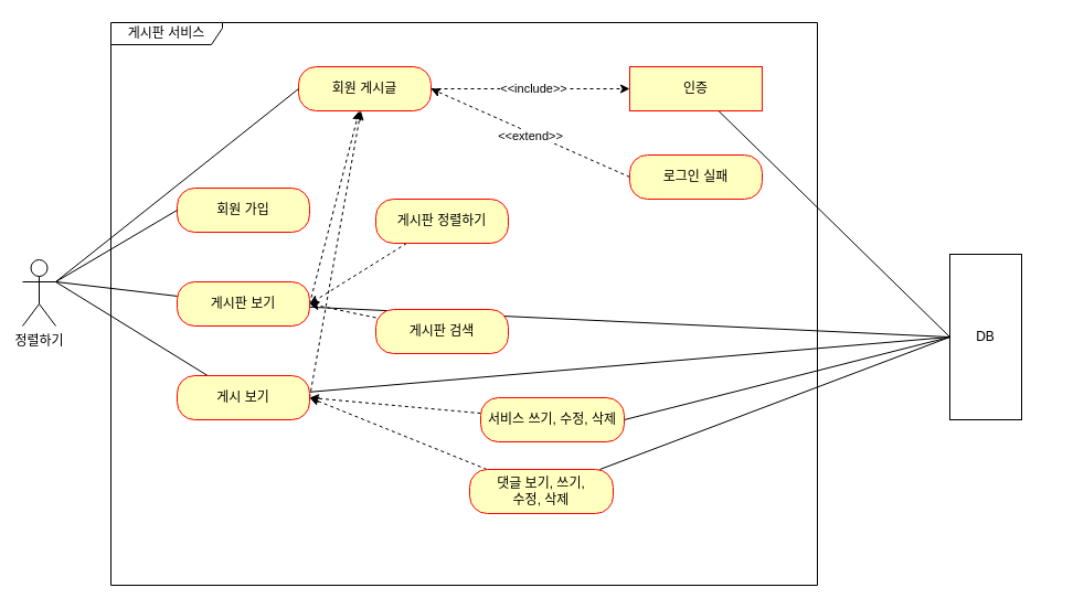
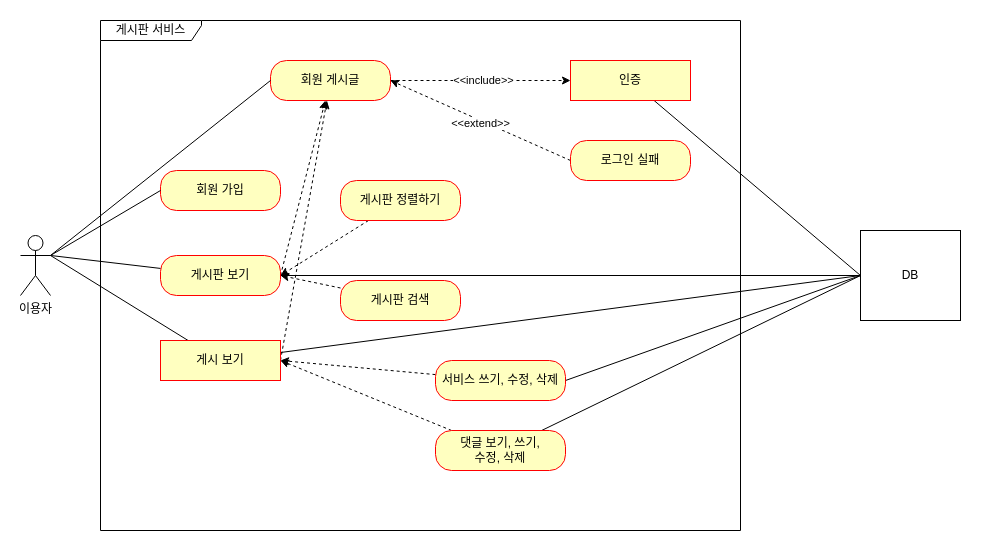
  <mxCell id="0" />
  <mxCell id="1" parent="0" />
- <mxCell id="2" value="정렬하기" style="shape=umlActor;verticalLabelPosition=bottom;verticalAlign=top;html=1;" vertex="1" parent="1"><mxGeometry x="20" y="235" width="30" height="60" as="geometry" /></mxCell>
+ <mxCell id="2" value="이용자" style="shape=umlActor;verticalLabelPosition=bottom;verticalAlign=top;html=1;" vertex="1" parent="1"><mxGeometry x="20" y="235" width="30" height="60" as="geometry" /></mxCell>
  <mxCell id="3" value="게시판 서비스" style="shape=umlFrame;whiteSpace=wrap;html=1;pointerEvents=0;width=101;height=20;" vertex="1" parent="1"><mxGeometry x="100" y="20" width="640" height="510" as="geometry" /></mxCell>
  <mxCell id="4" value="회원 가입" style="rounded=1;whiteSpace=wrap;html=1;arcSize=40;fontColor=#000000;fillColor=#ffffc0;strokeColor=#ff0000;" vertex="1" parent="1"><mxGeometry x="160" y="170" width="120" height="40" as="geometry" /></mxCell>
  <mxCell id="5" style="rounded=0;orthogonalLoop=1;jettySize=auto;html=1;exitX=1;exitY=0.5;exitDx=0;exitDy=0;dashed=1;endArrow=classic;endFill=1;" edge="1" parent="1" source="7" target="14"><mxGeometry relative="1" as="geometry" /></mxCell>
  <mxCell id="6" style="rounded=0;orthogonalLoop=1;jettySize=auto;html=1;entryX=0;entryY=0.5;entryDx=0;entryDy=0;endArrow=none;endFill=0;" edge="1" parent="1" source="7" target="33"><mxGeometry relative="1" as="geometry" /></mxCell>
  <mxCell id="7" value="게시판 보기" style="rounded=1;whiteSpace=wrap;html=1;arcSize=40;fontColor=#000000;fillColor=#ffffc0;strokeColor=#ff0000;" vertex="1" parent="1"><mxGeometry x="160" y="255" width="120" height="40" as="geometry" /></mxCell>
  <mxCell id="8" style="rounded=0;orthogonalLoop=1;jettySize=auto;html=1;endArrow=none;endFill=0;entryX=1;entryY=0.333;entryDx=0;entryDy=0;entryPerimeter=0;" edge="1" parent="1" source="11" target="2"><mxGeometry relative="1" as="geometry"><mxPoint x="50" y="250" as="targetPoint" /></mxGeometry></mxCell>
  <mxCell id="9" style="rounded=0;orthogonalLoop=1;jettySize=auto;html=1;exitX=1;exitY=0.5;exitDx=0;exitDy=0;endArrow=classic;endFill=1;dashed=1;" edge="1" parent="1" source="11" target="14"><mxGeometry relative="1" as="geometry" /></mxCell>
  <mxCell id="10" style="rounded=0;orthogonalLoop=1;jettySize=auto;html=1;entryX=0;entryY=0.5;entryDx=0;entryDy=0;endArrow=none;endFill=0;" edge="1" parent="1" source="11" target="33"><mxGeometry relative="1" as="geometry" /></mxCell>
- <mxCell id="11" value="게시 보기" style="rounded=1;whiteSpace=wrap;html=1;arcSize=40;fontColor=#000000;fillColor=#ffffc0;strokeColor=#ff0000;" vertex="1" parent="1"><mxGeometry x="160" y="340" width="120" height="40" as="geometry" /></mxCell>
+ <mxCell id="11" value="게시 보기" style="whiteSpace=wrap;html=1;arcSize=40;fontColor=#000000;fillColor=#ffffc0;strokeColor=#ff0000;rounded=0;" vertex="1" parent="1"><mxGeometry x="160" y="340" width="120" height="40" as="geometry" /></mxCell>
  <mxCell id="12" style="rounded=0;orthogonalLoop=1;jettySize=auto;html=1;exitX=1;exitY=0.5;exitDx=0;exitDy=0;endArrow=classic;endFill=1;dashed=1;" edge="1" parent="1" source="14" target="16"><mxGeometry relative="1" as="geometry" /></mxCell>
  <mxCell id="13" value="&amp;lt;&amp;lt;include&amp;gt;&amp;gt;" style="edgeLabel;html=1;align=center;verticalAlign=middle;resizable=0;points=[];" vertex="1" connectable="0" parent="12"><mxGeometry x="0.023" y="1" relative="1" as="geometry"><mxPoint as="offset" /></mxGeometry></mxCell>
  <mxCell id="14" value="회원 게시글" style="rounded=1;whiteSpace=wrap;html=1;arcSize=40;fontColor=#000000;fillColor=#ffffc0;strokeColor=#ff0000;" vertex="1" parent="1"><mxGeometry x="270" y="60" width="120" height="40" as="geometry" /></mxCell>
  <mxCell id="15" style="rounded=0;orthogonalLoop=1;jettySize=auto;html=1;entryX=0;entryY=0.5;entryDx=0;entryDy=0;endArrow=none;endFill=0;" edge="1" parent="1" source="16" target="33"><mxGeometry relative="1" as="geometry" /></mxCell>
  <mxCell id="16" value="인증" style="whiteSpace=wrap;html=1;arcSize=40;fontColor=#000000;fillColor=#ffffc0;strokeColor=#ff0000;rounded=0;" vertex="1" parent="1"><mxGeometry x="570" y="60" width="120" height="40" as="geometry" /></mxCell>
  <mxCell id="17" style="rounded=0;orthogonalLoop=1;jettySize=auto;html=1;entryX=1;entryY=0.5;entryDx=0;entryDy=0;endArrow=classic;endFill=1;exitX=0;exitY=0.5;exitDx=0;exitDy=0;dashed=1;" edge="1" parent="1" source="19" target="14"><mxGeometry relative="1" as="geometry" /></mxCell>
  <mxCell id="18" value="&amp;lt;&amp;lt;extend&amp;gt;&amp;gt;" style="edgeLabel;html=1;align=center;verticalAlign=middle;resizable=0;points=[];" vertex="1" connectable="0" parent="17"><mxGeometry x="-0.0" y="2" relative="1" as="geometry"><mxPoint as="offset" /></mxGeometry></mxCell>
  <mxCell id="19" value="로그인 실패" style="rounded=1;whiteSpace=wrap;html=1;arcSize=40;fontColor=#000000;fillColor=#ffffc0;strokeColor=#ff0000;" vertex="1" parent="1"><mxGeometry x="570" y="140" width="120" height="40" as="geometry" /></mxCell>
  <mxCell id="20" style="rounded=0;orthogonalLoop=1;jettySize=auto;html=1;entryX=1;entryY=0.5;entryDx=0;entryDy=0;dashed=1;" edge="1" parent="1" source="21" target="7"><mxGeometry relative="1" as="geometry" /></mxCell>
  <mxCell id="21" value="게시판 정렬하기" style="rounded=1;whiteSpace=wrap;html=1;arcSize=40;fontColor=#000000;fillColor=#ffffc0;strokeColor=#ff0000;" vertex="1" parent="1"><mxGeometry x="340" y="180" width="120" height="40" as="geometry" /></mxCell>
  <mxCell id="22" style="rounded=0;orthogonalLoop=1;jettySize=auto;html=1;entryX=1;entryY=0.5;entryDx=0;entryDy=0;dashed=1;" edge="1" parent="1" source="23" target="7"><mxGeometry relative="1" as="geometry" /></mxCell>
  <mxCell id="23" value="게시판 검색" style="rounded=1;whiteSpace=wrap;html=1;arcSize=40;fontColor=#000000;fillColor=#ffffc0;strokeColor=#ff0000;" vertex="1" parent="1"><mxGeometry x="340" y="280" width="120" height="40" as="geometry" /></mxCell>
  <mxCell id="24" style="rounded=0;orthogonalLoop=1;jettySize=auto;html=1;entryX=1;entryY=0.5;entryDx=0;entryDy=0;dashed=1;" edge="1" parent="1" source="26" target="11"><mxGeometry relative="1" as="geometry" /></mxCell>
  <mxCell id="25" style="rounded=0;orthogonalLoop=1;jettySize=auto;html=1;entryX=0;entryY=0.5;entryDx=0;entryDy=0;endArrow=none;endFill=0;exitX=1;exitY=0.5;exitDx=0;exitDy=0;" edge="1" parent="1" source="26" target="33"><mxGeometry relative="1" as="geometry" /></mxCell>
  <mxCell id="26" value="서비스 쓰기, 수정, 삭제" style="rounded=1;whiteSpace=wrap;html=1;arcSize=40;fontColor=#000000;fillColor=#ffffc0;strokeColor=#ff0000;" vertex="1" parent="1"><mxGeometry x="435" y="360" width="130" height="40" as="geometry" /></mxCell>
  <mxCell id="27" style="rounded=0;orthogonalLoop=1;jettySize=auto;html=1;entryX=1;entryY=0.5;entryDx=0;entryDy=0;dashed=1;" edge="1" parent="1" source="29" target="11"><mxGeometry relative="1" as="geometry" /></mxCell>
  <mxCell id="28" style="rounded=0;orthogonalLoop=1;jettySize=auto;html=1;entryX=0;entryY=0.5;entryDx=0;entryDy=0;endArrow=none;endFill=0;" edge="1" parent="1" source="29" target="33"><mxGeometry relative="1" as="geometry" /></mxCell>
- <mxCell id="29" value="댓글 보기, 쓰기, &lt;br&gt;수정, 삭제" style="rounded=1;whiteSpace=wrap;html=1;arcSize=40;fontColor=#000000;fillColor=#ffffc0;strokeColor=#ff0000;" vertex="1" parent="1"><mxGeometry x="425" y="425" width="130" height="40" as="geometry" /></mxCell>
+ <mxCell id="29" value="댓글 보기, 쓰기, &lt;br&gt;수정, 삭제" style="rounded=1;whiteSpace=wrap;html=1;arcSize=40;fontColor=#000000;fillColor=#ffffc0;strokeColor=#ff0000;" vertex="1" parent="1"><mxGeometry x="435" y="430" width="130" height="40" as="geometry" /></mxCell>
  <mxCell id="30" style="rounded=0;orthogonalLoop=1;jettySize=auto;html=1;entryX=1;entryY=0.333;entryDx=0;entryDy=0;entryPerimeter=0;endArrow=none;endFill=0;exitX=0;exitY=0.5;exitDx=0;exitDy=0;" edge="1" parent="1" source="4" target="2"><mxGeometry relative="1" as="geometry" /></mxCell>
  <mxCell id="31" style="rounded=0;orthogonalLoop=1;jettySize=auto;html=1;endArrow=none;endFill=0;exitX=0;exitY=0.5;exitDx=0;exitDy=0;entryX=1;entryY=0.333;entryDx=0;entryDy=0;entryPerimeter=0;" edge="1" parent="1" source="14" target="2"><mxGeometry relative="1" as="geometry"><mxPoint x="50" y="250" as="targetPoint" /></mxGeometry></mxCell>
  <mxCell id="32" style="rounded=0;orthogonalLoop=1;jettySize=auto;html=1;entryX=1;entryY=0.333;entryDx=0;entryDy=0;entryPerimeter=0;endArrow=none;endFill=0;" edge="1" parent="1" source="7" target="2"><mxGeometry relative="1" as="geometry" /></mxCell>
- <mxCell id="33" value="DB" style="html=1;dropTarget=0;whiteSpace=wrap;" vertex="1" parent="1"><mxGeometry x="860" y="230" width="65" height="150" as="geometry" /></mxCell>
+ <mxCell id="33" value="DB" style="html=1;dropTarget=0;whiteSpace=wrap;" vertex="1" parent="1"><mxGeometry x="860" y="230" width="100" height="90" as="geometry" /></mxCell>
